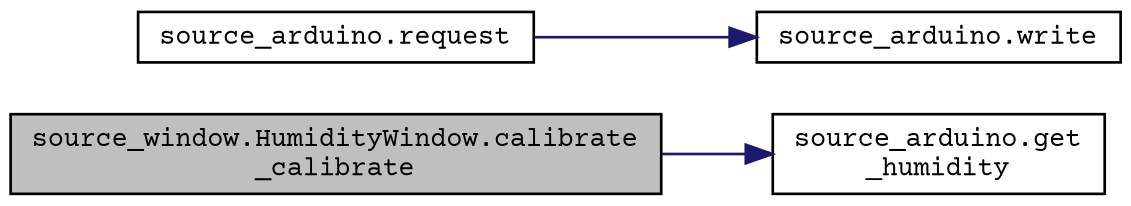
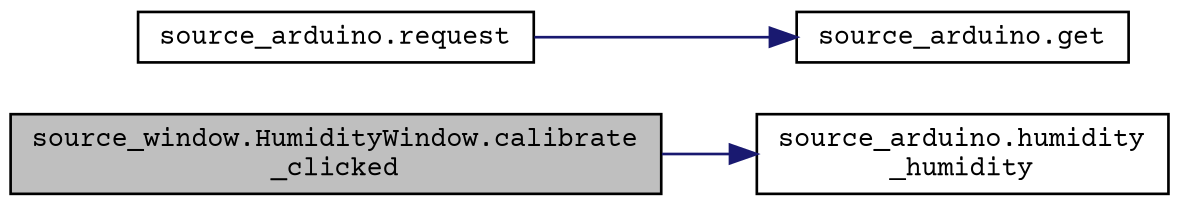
  digraph {
    fontname="Courier Prime"
    rankdir=LR
    node [color=black fillcolor=white fontname="Courier Prime" fontsize=10 shape=record style=filled]
    edge [color=midnightblue fontname="Courier Prime" fontsize=10 labelfontname=Helvetica labelfontsize=10 style=solid]
-   n1 [fillcolor=grey75 fontcolor=black height=0.2 label="source_window.HumidityWindow.calibrate\l_calibrate" width=0.4]
-   n2 [height=0.2 label="source_arduino.get\l_humidity" width=0.4]
+   n1 [fillcolor=grey75 fontcolor=black height=0.2 label="source_window.HumidityWindow.calibrate\l_clicked" width=0.4]
+   n2 [height=0.2 label="source_arduino.humidity\l_humidity" width=0.4]
    n3 [height=0.2 label="source_arduino.request" width=0.4]
-   n4 [height=0.2 label="source_arduino.write" width=0.4]
+   n4 [height=0.2 label="source_arduino.get" width=0.4]
    n1 -> n2
    n3 -> n4
  }
